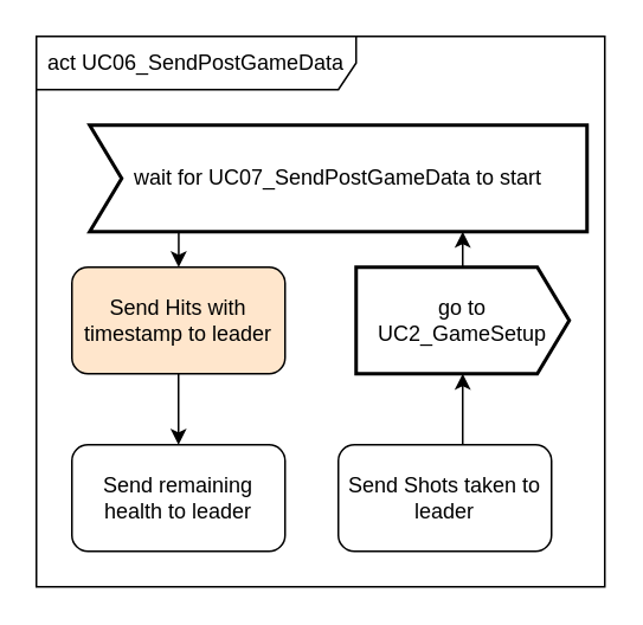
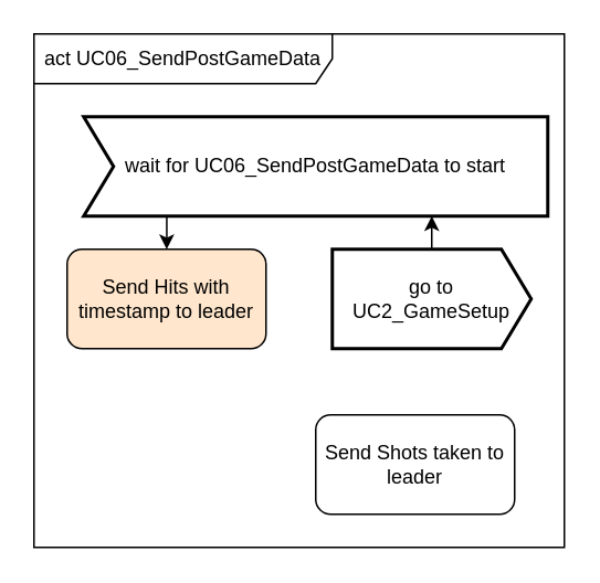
  <mxCell id="0" />
  <mxCell id="1" parent="0" />
  <mxCell id="2" value="act UC06_SendPostGameData" style="shape=umlFrame;whiteSpace=wrap;html=1;pointerEvents=0;width=180;height=30;" vertex="1" parent="1"><mxGeometry x="20" y="20" width="320" height="310" as="geometry" /></mxCell>
- <mxCell id="3" style="edgeStyle=orthogonalEdgeStyle;rounded=0;orthogonalLoop=1;jettySize=auto;html=1;entryX=0.5;entryY=0;entryDx=0;entryDy=0;" edge="1" parent="1" source="4" target="5"><mxGeometry relative="1" as="geometry" /></mxCell>
  <mxCell id="4" value="Send Hits with timestamp to leader" style="rounded=1;whiteSpace=wrap;html=1;fillColor=#ffe6cc;" vertex="1" parent="1"><mxGeometry x="40" y="150" width="120" height="60" as="geometry" /></mxCell>
- <mxCell id="5" value="Send remaining health to leader" style="rounded=1;whiteSpace=wrap;html=1;" vertex="1" parent="1"><mxGeometry x="40" y="250" width="120" height="60" as="geometry" /></mxCell>
- <mxCell id="6" style="edgeStyle=orthogonalEdgeStyle;rounded=0;orthogonalLoop=1;jettySize=auto;html=1;exitX=0.607;exitY=0.007;exitDx=0;exitDy=0;exitPerimeter=0;" edge="1" parent="1" source="7" target="9"><mxGeometry relative="1" as="geometry"><Array as="points"><mxPoint x="260" y="250" /></Array></mxGeometry></mxCell>
  <mxCell id="7" value="Send Shots taken to leader" style="rounded=1;whiteSpace=wrap;html=1;" vertex="1" parent="1"><mxGeometry x="190" y="250" width="120" height="60" as="geometry" /></mxCell>
  <mxCell id="8" style="edgeStyle=orthogonalEdgeStyle;rounded=0;orthogonalLoop=1;jettySize=auto;html=1;" edge="1" parent="1" source="9" target="11"><mxGeometry relative="1" as="geometry"><Array as="points"><mxPoint x="250" y="100" /></Array></mxGeometry></mxCell>
  <mxCell id="9" value="go to UC2_GameSetup" style="html=1;shape=mxgraph.sysml.sendSigAct;strokeWidth=2;whiteSpace=wrap;align=center;" vertex="1" parent="1"><mxGeometry x="200" y="150" width="120" height="60" as="geometry" /></mxCell>
  <mxCell id="10" style="edgeStyle=orthogonalEdgeStyle;rounded=0;orthogonalLoop=1;jettySize=auto;html=1;exitX=0.179;exitY=1;exitDx=0;exitDy=0;exitPerimeter=0;" edge="1" parent="1" source="11" target="4"><mxGeometry relative="1" as="geometry" /></mxCell>
- <mxCell id="11" value="wait for UC07_SendPostGameData to start" style="html=1;shape=mxgraph.sysml.accEvent;strokeWidth=2;whiteSpace=wrap;align=center;" vertex="1" parent="1"><mxGeometry x="50" y="70" width="280" height="60" as="geometry" /></mxCell>
+ <mxCell id="11" value="wait for UC06_SendPostGameData to start" style="html=1;shape=mxgraph.sysml.accEvent;strokeWidth=2;whiteSpace=wrap;align=center;" vertex="1" parent="1"><mxGeometry x="50" y="70" width="280" height="60" as="geometry" /></mxCell>
